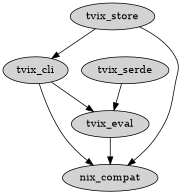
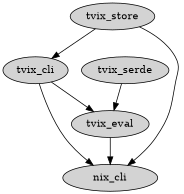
  digraph {
    node [fillcolor=lightgrey style=filled]
    tvix_cli
    tvix_eval
-   nix_compat
+   nix_compat [label=nix_cli]
    tvix_store
    tvix_serde
    tvix_cli -> tvix_eval
    tvix_cli -> nix_compat
    tvix_eval -> nix_compat
    tvix_store -> tvix_cli
    tvix_store -> nix_compat
    tvix_serde -> tvix_eval
  }
